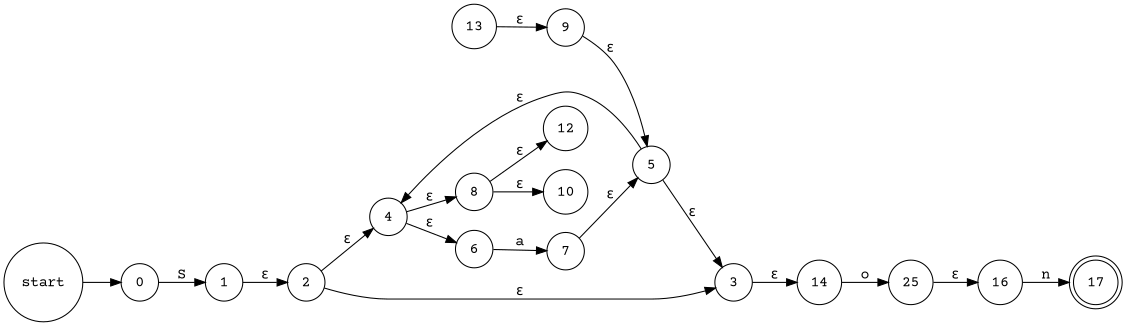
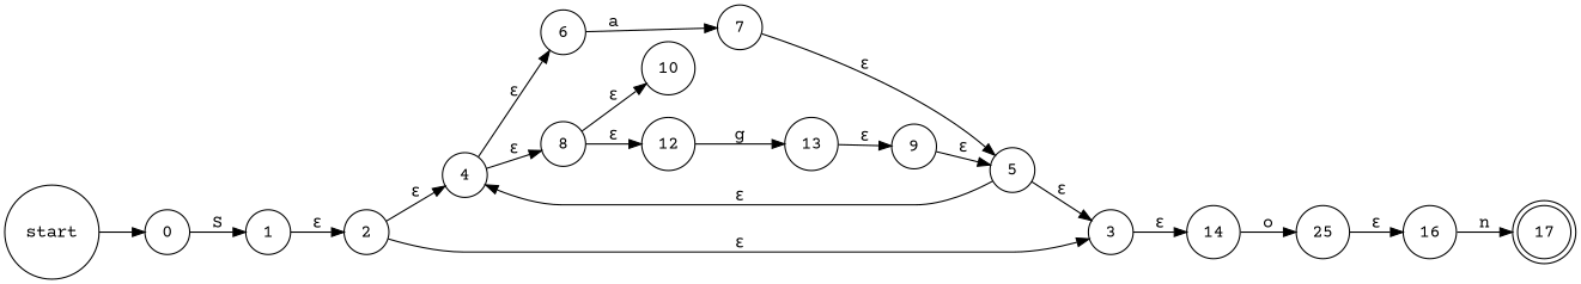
  digraph {
    fontname="Courier Prime"
    rankdir=LR
    node [fontname="Courier Prime" shape=circle]
    edge [fontname="Courier Prime"]
    start
    0
    1
    2
    4
    3
    6
    8
    14
    7
    10
    12
    5
    n14 [label=25]
    16
    17 [shape=doublecircle]
    13
    9
    start -> 0
    0 -> 1 [label=S]
    1 -> 2 [label="ε"]
    2 -> 4 [label="ε"]
    2 -> 3 [label="ε"]
    4 -> 6 [label="ε"]
    4 -> 8 [label="ε"]
    3 -> 14 [label="ε"]
    6 -> 7 [label=a]
    8 -> 10 [label="ε"]
    8 -> 12 [label="ε"]
    14 -> n14 [label=o]
    7 -> 5 [label="ε"]
+   12 -> 13 [label=g]
    5 -> 4 [label="ε"]
    5 -> 3 [label="ε"]
    n14 -> 16 [label="ε"]
    16 -> 17 [label=n]
    13 -> 9 [label="ε"]
    9 -> 5 [label="ε"]
  }
